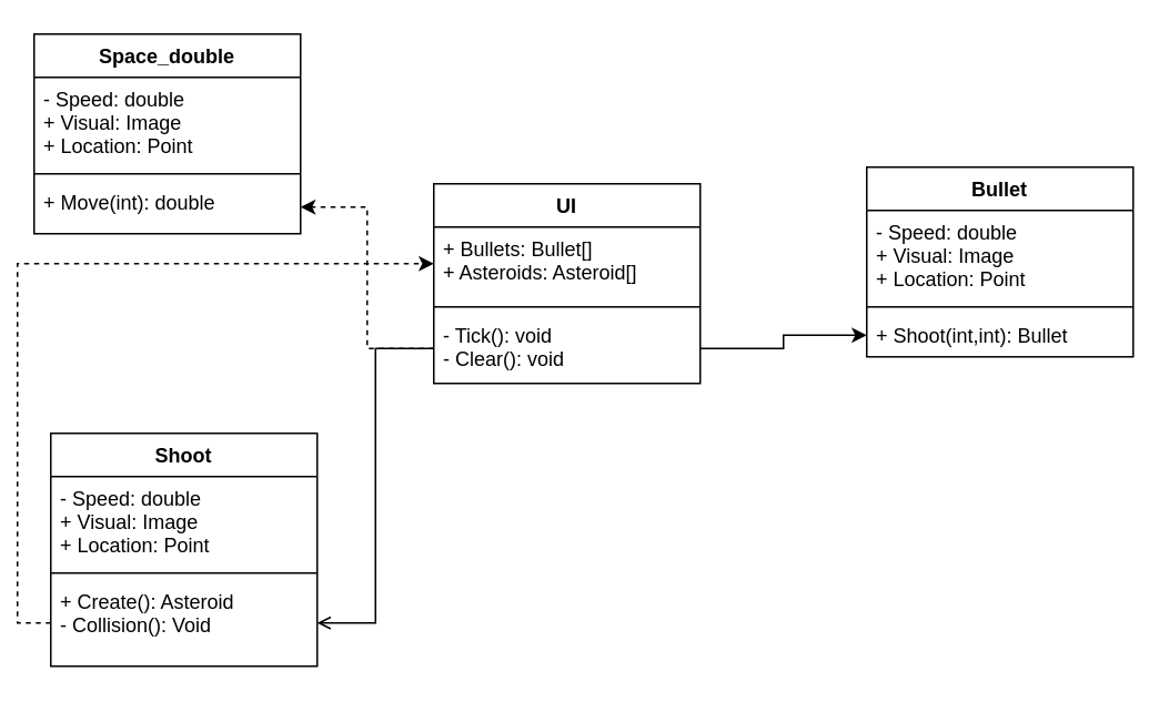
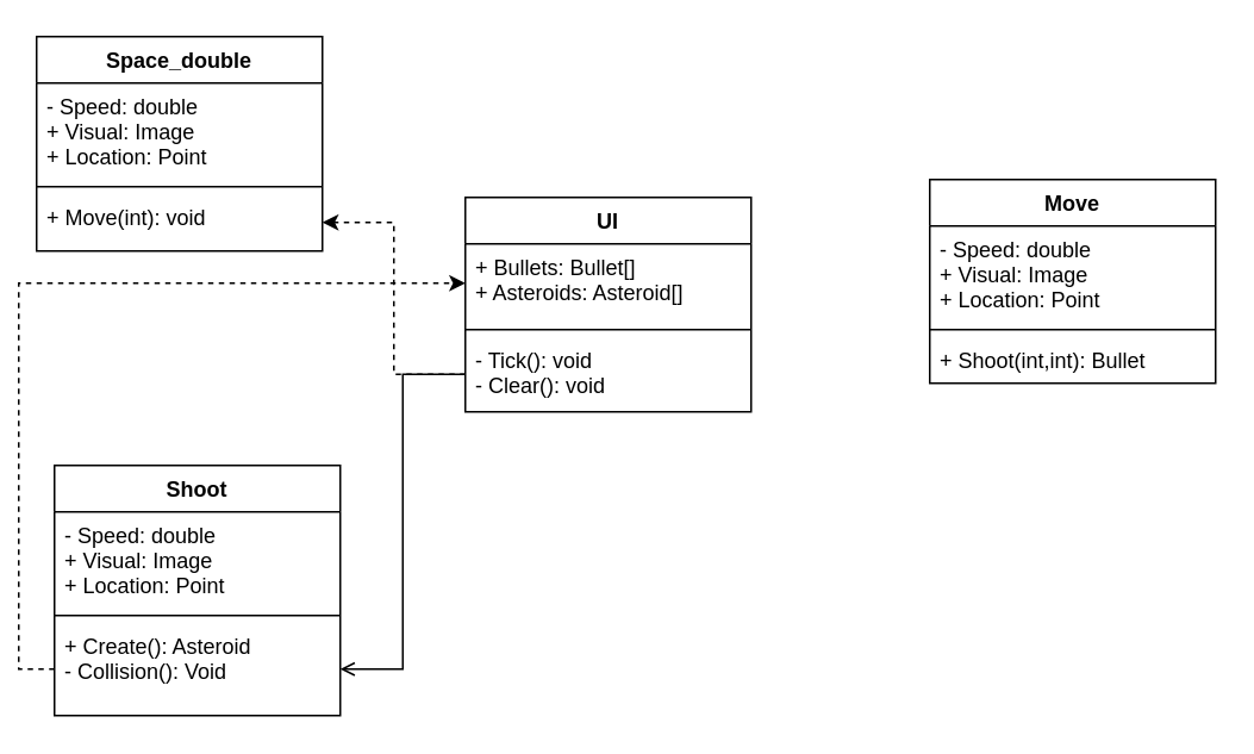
  <mxCell id="0" />
  <mxCell id="1" parent="0" />
  <mxCell id="2" value="Space_double" style="swimlane;fontStyle=1;align=center;verticalAlign=top;childLayout=stackLayout;horizontal=1;startSize=26;horizontalStack=0;resizeParent=1;resizeParentMax=0;resizeLast=0;collapsible=1;marginBottom=0;" vertex="1" parent="1"><mxGeometry x="20" y="20" width="160" height="120" as="geometry" /></mxCell>
  <mxCell id="3" value="- Speed: double&#10;+ Visual: Image&#10;+ Location: Point" style="text;strokeColor=none;fillColor=none;align=left;verticalAlign=top;spacingLeft=4;spacingRight=4;overflow=hidden;rotatable=0;points=[[0,0.5],[1,0.5]];portConstraint=eastwest;" vertex="1" parent="2"><mxGeometry y="26" width="160" height="54" as="geometry" /></mxCell>
  <mxCell id="4" value="" style="line;strokeWidth=1;fillColor=none;align=left;verticalAlign=middle;spacingTop=-1;spacingLeft=3;spacingRight=3;rotatable=0;labelPosition=right;points=[];portConstraint=eastwest;" vertex="1" parent="2"><mxGeometry y="80" width="160" height="8" as="geometry" /></mxCell>
- <mxCell id="5" value="+ Move(int): double" style="text;strokeColor=none;fillColor=none;align=left;verticalAlign=top;spacingLeft=4;spacingRight=4;overflow=hidden;rotatable=0;points=[[0,0.5],[1,0.5]];portConstraint=eastwest;" vertex="1" parent="2"><mxGeometry y="88" width="160" height="32" as="geometry" /></mxCell>
- <mxCell id="6" value="Bullet" style="swimlane;fontStyle=1;align=center;verticalAlign=top;childLayout=stackLayout;horizontal=1;startSize=26;horizontalStack=0;resizeParent=1;resizeParentMax=0;resizeLast=0;collapsible=1;marginBottom=0;" vertex="1" parent="1"><mxGeometry x="520" y="100" width="160" height="114" as="geometry" /></mxCell>
+ <mxCell id="5" value="+ Move(int): void" style="text;strokeColor=none;fillColor=none;align=left;verticalAlign=top;spacingLeft=4;spacingRight=4;overflow=hidden;rotatable=0;points=[[0,0.5],[1,0.5]];portConstraint=eastwest;" vertex="1" parent="2"><mxGeometry y="88" width="160" height="32" as="geometry" /></mxCell>
+ <mxCell id="6" value="Move" style="swimlane;fontStyle=1;align=center;verticalAlign=top;childLayout=stackLayout;horizontal=1;startSize=26;horizontalStack=0;resizeParent=1;resizeParentMax=0;resizeLast=0;collapsible=1;marginBottom=0;" vertex="1" parent="1"><mxGeometry x="520" y="100" width="160" height="114" as="geometry" /></mxCell>
  <mxCell id="7" value="- Speed: double&#10;+ Visual: Image&#10;+ Location: Point" style="text;strokeColor=none;fillColor=none;align=left;verticalAlign=top;spacingLeft=4;spacingRight=4;overflow=hidden;rotatable=0;points=[[0,0.5],[1,0.5]];portConstraint=eastwest;" vertex="1" parent="6"><mxGeometry y="26" width="160" height="54" as="geometry" /></mxCell>
  <mxCell id="8" value="" style="line;strokeWidth=1;fillColor=none;align=left;verticalAlign=middle;spacingTop=-1;spacingLeft=3;spacingRight=3;rotatable=0;labelPosition=right;points=[];portConstraint=eastwest;" vertex="1" parent="6"><mxGeometry y="80" width="160" height="8" as="geometry" /></mxCell>
  <mxCell id="9" value="+ Shoot(int,int): Bullet" style="text;strokeColor=none;fillColor=none;align=left;verticalAlign=top;spacingLeft=4;spacingRight=4;overflow=hidden;rotatable=0;points=[[0,0.5],[1,0.5]];portConstraint=eastwest;" vertex="1" parent="6"><mxGeometry y="88" width="160" height="26" as="geometry" /></mxCell>
  <mxCell id="10" value="Shoot" style="swimlane;fontStyle=1;align=center;verticalAlign=top;childLayout=stackLayout;horizontal=1;startSize=26;horizontalStack=0;resizeParent=1;resizeParentMax=0;resizeLast=0;collapsible=1;marginBottom=0;" vertex="1" parent="1"><mxGeometry x="30" y="260" width="160" height="140" as="geometry" /></mxCell>
  <mxCell id="11" value="- Speed: double&#10;+ Visual: Image&#10;+ Location: Point" style="text;strokeColor=none;fillColor=none;align=left;verticalAlign=top;spacingLeft=4;spacingRight=4;overflow=hidden;rotatable=0;points=[[0,0.5],[1,0.5]];portConstraint=eastwest;" vertex="1" parent="10"><mxGeometry y="26" width="160" height="54" as="geometry" /></mxCell>
  <mxCell id="12" value="" style="line;strokeWidth=1;fillColor=none;align=left;verticalAlign=middle;spacingTop=-1;spacingLeft=3;spacingRight=3;rotatable=0;labelPosition=right;points=[];portConstraint=eastwest;" vertex="1" parent="10"><mxGeometry y="80" width="160" height="8" as="geometry" /></mxCell>
  <mxCell id="13" value="+ Create(): Asteroid&#10;- Collision(): Void" style="text;strokeColor=none;fillColor=none;align=left;verticalAlign=top;spacingLeft=4;spacingRight=4;overflow=hidden;rotatable=0;points=[[0,0.5],[1,0.5]];portConstraint=eastwest;" vertex="1" parent="10"><mxGeometry y="88" width="160" height="52" as="geometry" /></mxCell>
  <mxCell id="14" value="UI" style="swimlane;fontStyle=1;align=center;verticalAlign=top;childLayout=stackLayout;horizontal=1;startSize=26;horizontalStack=0;resizeParent=1;resizeParentMax=0;resizeLast=0;collapsible=1;marginBottom=0;" vertex="1" parent="1"><mxGeometry x="260" y="110" width="160" height="120" as="geometry" /></mxCell>
  <mxCell id="15" value="+ Bullets: Bullet[]&#10;+ Asteroids: Asteroid[]" style="text;strokeColor=none;fillColor=none;align=left;verticalAlign=top;spacingLeft=4;spacingRight=4;overflow=hidden;rotatable=0;points=[[0,0.5],[1,0.5]];portConstraint=eastwest;" vertex="1" parent="14"><mxGeometry y="26" width="160" height="44" as="geometry" /></mxCell>
  <mxCell id="16" value="" style="line;strokeWidth=1;fillColor=none;align=left;verticalAlign=middle;spacingTop=-1;spacingLeft=3;spacingRight=3;rotatable=0;labelPosition=right;points=[];portConstraint=eastwest;" vertex="1" parent="14"><mxGeometry y="70" width="160" height="8" as="geometry" /></mxCell>
  <mxCell id="17" value="- Tick(): void&#10;- Clear(): void" style="text;strokeColor=none;fillColor=none;align=left;verticalAlign=top;spacingLeft=4;spacingRight=4;overflow=hidden;rotatable=0;points=[[0,0.5],[1,0.5]];portConstraint=eastwest;" vertex="1" parent="14"><mxGeometry y="78" width="160" height="42" as="geometry" /></mxCell>
  <mxCell id="18" style="edgeStyle=orthogonalEdgeStyle;rounded=0;orthogonalLoop=1;jettySize=auto;html=1;exitX=0;exitY=0.5;exitDx=0;exitDy=0;entryX=1;entryY=0.5;entryDx=0;entryDy=0;dashed=1;" edge="1" parent="1" source="17" target="5"><mxGeometry relative="1" as="geometry" /></mxCell>
- <mxCell id="19" style="edgeStyle=orthogonalEdgeStyle;rounded=0;orthogonalLoop=1;jettySize=auto;html=1;exitX=1;exitY=0.5;exitDx=0;exitDy=0;entryX=0;entryY=0.5;entryDx=0;entryDy=0;" edge="1" parent="1" source="17" target="9"><mxGeometry relative="1" as="geometry" /></mxCell>
  <mxCell id="20" style="edgeStyle=orthogonalEdgeStyle;rounded=0;orthogonalLoop=1;jettySize=auto;html=1;exitX=0;exitY=0.5;exitDx=0;exitDy=0;entryX=1;entryY=0.5;entryDx=0;entryDy=0;endArrow=open;" edge="1" parent="1" source="17" target="13"><mxGeometry relative="1" as="geometry" /></mxCell>
  <mxCell id="21" style="edgeStyle=orthogonalEdgeStyle;rounded=0;orthogonalLoop=1;jettySize=auto;html=1;exitX=0;exitY=0.5;exitDx=0;exitDy=0;entryX=0;entryY=0.5;entryDx=0;entryDy=0;dashed=1;" edge="1" parent="1" source="13" target="15"><mxGeometry relative="1" as="geometry" /></mxCell>
